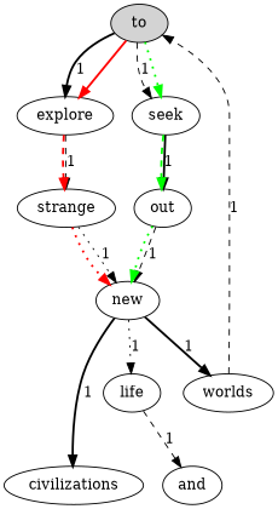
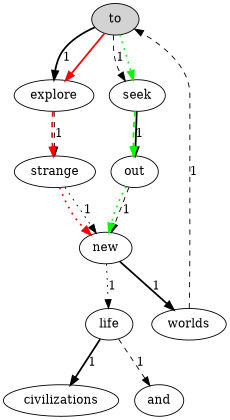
  digraph {
    edge [style=dashed]
    to [fillcolor=lightgray style=filled]
    explore
    seek
    strange
    out
    new
    worlds
    civilizations
    life
    and
    to -> explore [label=1 style=bold]
    to -> explore [color=red penwidth=2 style=bold]
    to -> seek [label=1]
    to -> seek [color=green penwidth=2 style=dotted]
    explore -> strange [label=1]
    explore -> strange [color=red penwidth=2]
    seek -> out [label=1 style=bold]
    seek -> out [color=green penwidth=2]
    strange -> new [label=1 style=dotted]
    strange -> new [color=red penwidth=2 style=dotted]
    out -> new [label=1]
    out -> new [color=green penwidth=2 style=dotted]
    new -> worlds [label=1 style=bold]
-   new -> civilizations [label=1 style=bold]
+   life -> civilizations [label=1 style=bold]
    new -> life [label=1 style=dotted]
    worlds -> to [label=1]
    life -> and [label=1]
  }
